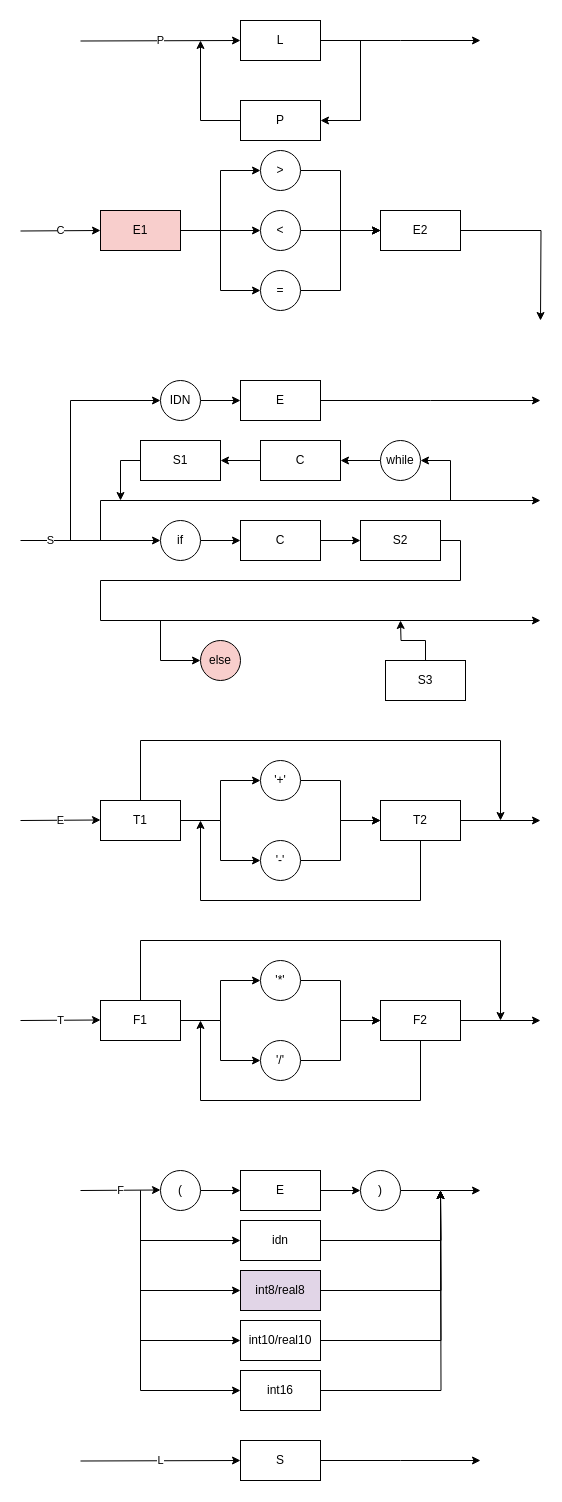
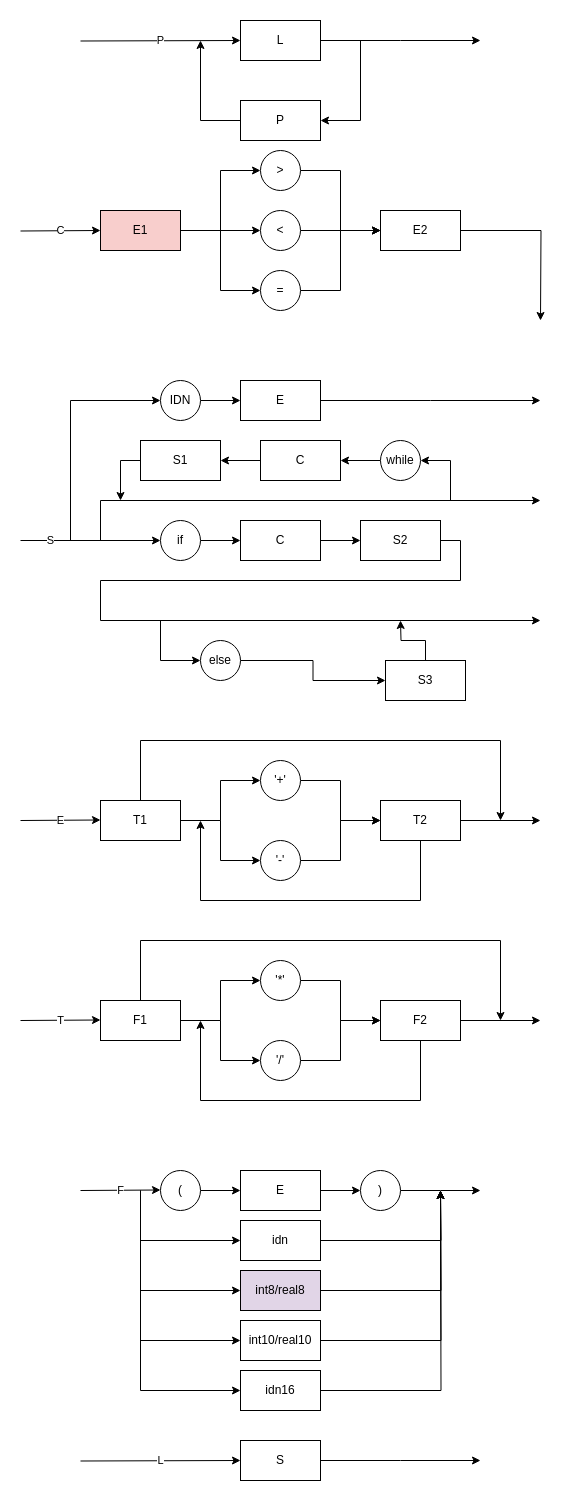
  <mxCell id="0" />
  <mxCell id="1" parent="0" />
  <mxCell id="2" style="edgeStyle=orthogonalEdgeStyle;rounded=0;orthogonalLoop=1;jettySize=auto;html=1;entryX=0;entryY=0.5;entryDx=0;entryDy=0;" parent="1" source="3" target="10" edge="1"><mxGeometry relative="1" as="geometry" /></mxCell>
  <mxCell id="3" value="'+'" style="ellipse;whiteSpace=wrap;html=1;aspect=fixed;" parent="1" vertex="1"><mxGeometry x="260" y="760" width="40" height="40" as="geometry" /></mxCell>
  <mxCell id="4" style="edgeStyle=orthogonalEdgeStyle;rounded=0;orthogonalLoop=1;jettySize=auto;html=1;exitX=0.5;exitY=0;exitDx=0;exitDy=0;" parent="1" source="7" edge="1"><mxGeometry relative="1" as="geometry"><mxPoint x="500" y="820" as="targetPoint" /><Array as="points"><mxPoint x="140" y="740" /><mxPoint x="500" y="740" /></Array></mxGeometry></mxCell>
  <mxCell id="5" style="edgeStyle=orthogonalEdgeStyle;rounded=0;orthogonalLoop=1;jettySize=auto;html=1;entryX=0;entryY=0.5;entryDx=0;entryDy=0;" parent="1" source="7" target="3" edge="1"><mxGeometry relative="1" as="geometry" /></mxCell>
  <mxCell id="6" style="edgeStyle=orthogonalEdgeStyle;rounded=0;orthogonalLoop=1;jettySize=auto;html=1;entryX=0;entryY=0.5;entryDx=0;entryDy=0;" parent="1" source="7" target="12" edge="1"><mxGeometry relative="1" as="geometry" /></mxCell>
  <mxCell id="7" value="T1" style="rounded=0;whiteSpace=wrap;html=1;" parent="1" vertex="1"><mxGeometry x="100" y="800" width="80" height="40" as="geometry" /></mxCell>
  <mxCell id="8" value="E" style="endArrow=classic;html=1;rounded=0;" parent="1" edge="1"><mxGeometry width="50" height="50" relative="1" as="geometry"><mxPoint x="20" y="820" as="sourcePoint" /><mxPoint x="100" y="819.5" as="targetPoint" /></mxGeometry></mxCell>
  <mxCell id="9" style="edgeStyle=orthogonalEdgeStyle;rounded=0;orthogonalLoop=1;jettySize=auto;html=1;" parent="1" source="10" edge="1"><mxGeometry relative="1" as="geometry"><mxPoint x="200" y="820" as="targetPoint" /><Array as="points"><mxPoint x="420" y="900" /><mxPoint x="200" y="900" /></Array></mxGeometry></mxCell>
  <mxCell id="10" value="T2" style="rounded=0;whiteSpace=wrap;html=1;" parent="1" vertex="1"><mxGeometry x="380" y="800" width="80" height="40" as="geometry" /></mxCell>
  <mxCell id="11" style="edgeStyle=orthogonalEdgeStyle;rounded=0;orthogonalLoop=1;jettySize=auto;html=1;" parent="1" source="12" edge="1"><mxGeometry relative="1" as="geometry"><mxPoint x="380" y="820" as="targetPoint" /><Array as="points"><mxPoint x="340" y="860" /><mxPoint x="340" y="820" /></Array></mxGeometry></mxCell>
  <mxCell id="12" value="'-'" style="ellipse;whiteSpace=wrap;html=1;aspect=fixed;" parent="1" vertex="1"><mxGeometry x="260" y="840" width="40" height="40" as="geometry" /></mxCell>
  <mxCell id="13" value="" style="endArrow=classic;html=1;rounded=0;" parent="1" edge="1"><mxGeometry width="50" height="50" relative="1" as="geometry"><mxPoint x="460" y="820" as="sourcePoint" /><mxPoint x="540" y="820" as="targetPoint" /></mxGeometry></mxCell>
  <mxCell id="14" style="edgeStyle=orthogonalEdgeStyle;rounded=0;orthogonalLoop=1;jettySize=auto;html=1;entryX=0;entryY=0.5;entryDx=0;entryDy=0;" parent="1" source="15" target="22" edge="1"><mxGeometry relative="1" as="geometry" /></mxCell>
  <mxCell id="15" value="'*'" style="ellipse;whiteSpace=wrap;html=1;aspect=fixed;" parent="1" vertex="1"><mxGeometry x="260" y="960" width="40" height="40" as="geometry" /></mxCell>
  <mxCell id="16" style="edgeStyle=orthogonalEdgeStyle;rounded=0;orthogonalLoop=1;jettySize=auto;html=1;exitX=0.5;exitY=0;exitDx=0;exitDy=0;" parent="1" source="19" edge="1"><mxGeometry relative="1" as="geometry"><mxPoint x="500" y="1020" as="targetPoint" /><Array as="points"><mxPoint x="140" y="940" /><mxPoint x="500" y="940" /></Array></mxGeometry></mxCell>
  <mxCell id="17" style="edgeStyle=orthogonalEdgeStyle;rounded=0;orthogonalLoop=1;jettySize=auto;html=1;entryX=0;entryY=0.5;entryDx=0;entryDy=0;" parent="1" source="19" target="15" edge="1"><mxGeometry relative="1" as="geometry" /></mxCell>
  <mxCell id="18" style="edgeStyle=orthogonalEdgeStyle;rounded=0;orthogonalLoop=1;jettySize=auto;html=1;entryX=0;entryY=0.5;entryDx=0;entryDy=0;" parent="1" source="19" target="24" edge="1"><mxGeometry relative="1" as="geometry" /></mxCell>
  <mxCell id="19" value="F1" style="rounded=0;whiteSpace=wrap;html=1;" parent="1" vertex="1"><mxGeometry x="100" y="1000" width="80" height="40" as="geometry" /></mxCell>
  <mxCell id="20" value="T" style="endArrow=classic;html=1;rounded=0;" parent="1" edge="1"><mxGeometry width="50" height="50" relative="1" as="geometry"><mxPoint x="20" y="1020" as="sourcePoint" /><mxPoint x="100" y="1019.5" as="targetPoint" /></mxGeometry></mxCell>
  <mxCell id="21" style="edgeStyle=orthogonalEdgeStyle;rounded=0;orthogonalLoop=1;jettySize=auto;html=1;" parent="1" source="22" edge="1"><mxGeometry relative="1" as="geometry"><mxPoint x="200" y="1020" as="targetPoint" /><Array as="points"><mxPoint x="420" y="1100" /><mxPoint x="200" y="1100" /></Array></mxGeometry></mxCell>
  <mxCell id="22" value="F2" style="rounded=0;whiteSpace=wrap;html=1;" parent="1" vertex="1"><mxGeometry x="380" y="1000" width="80" height="40" as="geometry" /></mxCell>
  <mxCell id="23" style="edgeStyle=orthogonalEdgeStyle;rounded=0;orthogonalLoop=1;jettySize=auto;html=1;" parent="1" source="24" edge="1"><mxGeometry relative="1" as="geometry"><mxPoint x="380" y="1020" as="targetPoint" /><Array as="points"><mxPoint x="340" y="1060" /><mxPoint x="340" y="1020" /></Array></mxGeometry></mxCell>
  <mxCell id="24" value="'/'" style="ellipse;whiteSpace=wrap;html=1;aspect=fixed;" parent="1" vertex="1"><mxGeometry x="260" y="1040" width="40" height="40" as="geometry" /></mxCell>
  <mxCell id="25" value="" style="endArrow=classic;html=1;rounded=0;" parent="1" edge="1"><mxGeometry width="50" height="50" relative="1" as="geometry"><mxPoint x="460" y="1020" as="sourcePoint" /><mxPoint x="540" y="1020" as="targetPoint" /></mxGeometry></mxCell>
  <mxCell id="26" value="S" style="endArrow=classic;html=1;rounded=0;entryX=0;entryY=0.5;entryDx=0;entryDy=0;" parent="1" target="28" edge="1"><mxGeometry x="-0.571" width="50" height="50" relative="1" as="geometry"><mxPoint x="20" y="540" as="sourcePoint" /><mxPoint x="100" y="539.5" as="targetPoint" /><mxPoint as="offset" /></mxGeometry></mxCell>
  <mxCell id="27" style="edgeStyle=orthogonalEdgeStyle;rounded=0;orthogonalLoop=1;jettySize=auto;html=1;entryX=0;entryY=0.5;entryDx=0;entryDy=0;" parent="1" source="28" target="30" edge="1"><mxGeometry relative="1" as="geometry" /></mxCell>
  <mxCell id="28" value="if" style="ellipse;whiteSpace=wrap;html=1;aspect=fixed;" parent="1" vertex="1"><mxGeometry x="160" y="520" width="40" height="40" as="geometry" /></mxCell>
  <mxCell id="29" style="edgeStyle=orthogonalEdgeStyle;rounded=0;orthogonalLoop=1;jettySize=auto;html=1;entryX=0;entryY=0.5;entryDx=0;entryDy=0;" parent="1" source="30" target="32" edge="1"><mxGeometry relative="1" as="geometry" /></mxCell>
  <mxCell id="30" value="C" style="rounded=0;whiteSpace=wrap;html=1;" parent="1" vertex="1"><mxGeometry x="240" y="520" width="80" height="40" as="geometry" /></mxCell>
  <mxCell id="31" style="edgeStyle=orthogonalEdgeStyle;rounded=0;orthogonalLoop=1;jettySize=auto;html=1;exitX=1;exitY=0.5;exitDx=0;exitDy=0;" parent="1" source="32" edge="1"><mxGeometry relative="1" as="geometry"><mxPoint x="540" y="620" as="targetPoint" /><Array as="points"><mxPoint x="460" y="540" /><mxPoint x="460" y="580" /><mxPoint x="100" y="580" /><mxPoint x="100" y="620" /></Array></mxGeometry></mxCell>
  <mxCell id="32" value="S2" style="rounded=0;whiteSpace=wrap;html=1;" parent="1" vertex="1"><mxGeometry x="360" y="520" width="80" height="40" as="geometry" /></mxCell>
- <mxCell id="34" value="else" style="ellipse;whiteSpace=wrap;html=1;aspect=fixed;fillColor=#f8cecc;" parent="1" vertex="1"><mxGeometry x="200" y="640" width="40" height="40" as="geometry" /></mxCell>
+ <mxCell id="33" style="edgeStyle=orthogonalEdgeStyle;rounded=0;orthogonalLoop=1;jettySize=auto;html=1;entryX=0;entryY=0.5;entryDx=0;entryDy=0;" parent="1" source="34" target="37" edge="1"><mxGeometry relative="1" as="geometry" /></mxCell>
+ <mxCell id="34" value="else" style="ellipse;whiteSpace=wrap;html=1;aspect=fixed;" parent="1" vertex="1"><mxGeometry x="200" y="640" width="40" height="40" as="geometry" /></mxCell>
  <mxCell id="35" value="" style="endArrow=classic;html=1;rounded=0;entryX=0;entryY=0.5;entryDx=0;entryDy=0;" parent="1" target="34" edge="1"><mxGeometry width="50" height="50" relative="1" as="geometry"><mxPoint x="160" y="620" as="sourcePoint" /><mxPoint x="350" y="540" as="targetPoint" /><Array as="points"><mxPoint x="160" y="660" /></Array></mxGeometry></mxCell>
  <mxCell id="36" style="edgeStyle=orthogonalEdgeStyle;rounded=0;orthogonalLoop=1;jettySize=auto;html=1;" parent="1" source="37" edge="1"><mxGeometry relative="1" as="geometry"><mxPoint x="400" y="620" as="targetPoint" /></mxGeometry></mxCell>
  <mxCell id="37" value="S3" style="rounded=0;whiteSpace=wrap;html=1;" parent="1" vertex="1"><mxGeometry x="385" y="660" width="80" height="40" as="geometry" /></mxCell>
  <mxCell id="38" style="edgeStyle=orthogonalEdgeStyle;rounded=0;orthogonalLoop=1;jettySize=auto;html=1;exitX=0;exitY=0.5;exitDx=0;exitDy=0;entryX=1;entryY=0.5;entryDx=0;entryDy=0;" parent="1" source="39" target="41" edge="1"><mxGeometry relative="1" as="geometry" /></mxCell>
  <mxCell id="39" value="while" style="ellipse;whiteSpace=wrap;html=1;aspect=fixed;" parent="1" vertex="1"><mxGeometry x="380" y="440" width="40" height="40" as="geometry" /></mxCell>
  <mxCell id="40" style="edgeStyle=orthogonalEdgeStyle;rounded=0;orthogonalLoop=1;jettySize=auto;html=1;" parent="1" source="41" target="43" edge="1"><mxGeometry relative="1" as="geometry" /></mxCell>
  <mxCell id="41" value="C" style="rounded=0;whiteSpace=wrap;html=1;" parent="1" vertex="1"><mxGeometry x="260" y="440" width="80" height="40" as="geometry" /></mxCell>
  <mxCell id="42" style="edgeStyle=orthogonalEdgeStyle;rounded=0;orthogonalLoop=1;jettySize=auto;html=1;" parent="1" source="43" edge="1"><mxGeometry relative="1" as="geometry"><mxPoint x="120" y="500" as="targetPoint" /><Array as="points"><mxPoint x="120" y="460" /></Array></mxGeometry></mxCell>
  <mxCell id="43" value="S1" style="rounded=0;whiteSpace=wrap;html=1;" parent="1" vertex="1"><mxGeometry x="140" y="440" width="80" height="40" as="geometry" /></mxCell>
  <mxCell id="44" value="" style="endArrow=classic;html=1;rounded=0;" parent="1" edge="1"><mxGeometry width="50" height="50" relative="1" as="geometry"><mxPoint x="100" y="500" as="sourcePoint" /><mxPoint x="540" y="500" as="targetPoint" /></mxGeometry></mxCell>
  <mxCell id="45" value="" style="endArrow=none;html=1;rounded=0;" parent="1" edge="1"><mxGeometry width="50" height="50" relative="1" as="geometry"><mxPoint x="100" y="540" as="sourcePoint" /><mxPoint x="100" y="500" as="targetPoint" /></mxGeometry></mxCell>
  <mxCell id="46" value="" style="endArrow=classic;html=1;rounded=0;entryX=1;entryY=0.5;entryDx=0;entryDy=0;" parent="1" target="39" edge="1"><mxGeometry width="50" height="50" relative="1" as="geometry"><mxPoint x="450" y="500" as="sourcePoint" /><mxPoint x="290" y="540" as="targetPoint" /><Array as="points"><mxPoint x="450" y="460" /></Array></mxGeometry></mxCell>
  <mxCell id="47" value="C" style="endArrow=classic;html=1;rounded=0;" parent="1" edge="1"><mxGeometry width="50" height="50" relative="1" as="geometry"><mxPoint x="20" y="230.5" as="sourcePoint" /><mxPoint x="100" y="230" as="targetPoint" /></mxGeometry></mxCell>
  <mxCell id="48" style="edgeStyle=orthogonalEdgeStyle;rounded=0;orthogonalLoop=1;jettySize=auto;html=1;entryX=0;entryY=0.5;entryDx=0;entryDy=0;" parent="1" source="51" target="53" edge="1"><mxGeometry relative="1" as="geometry"><mxPoint x="240" y="180" as="targetPoint" /></mxGeometry></mxCell>
  <mxCell id="49" style="edgeStyle=orthogonalEdgeStyle;rounded=0;orthogonalLoop=1;jettySize=auto;html=1;entryX=0;entryY=0.5;entryDx=0;entryDy=0;" parent="1" source="51" target="57" edge="1"><mxGeometry relative="1" as="geometry" /></mxCell>
  <mxCell id="50" style="edgeStyle=orthogonalEdgeStyle;rounded=0;orthogonalLoop=1;jettySize=auto;html=1;" parent="1" source="51" target="55" edge="1"><mxGeometry relative="1" as="geometry" /></mxCell>
  <mxCell id="51" value="E1" style="rounded=0;whiteSpace=wrap;html=1;fillColor=#f8cecc;" parent="1" vertex="1"><mxGeometry x="100" y="210" width="80" height="40" as="geometry" /></mxCell>
  <mxCell id="52" style="edgeStyle=orthogonalEdgeStyle;rounded=0;orthogonalLoop=1;jettySize=auto;html=1;entryX=0;entryY=0.5;entryDx=0;entryDy=0;" parent="1" source="53" target="59" edge="1"><mxGeometry relative="1" as="geometry" /></mxCell>
  <mxCell id="53" value="&amp;gt;" style="ellipse;whiteSpace=wrap;html=1;aspect=fixed;" parent="1" vertex="1"><mxGeometry x="260" y="150" width="40" height="40" as="geometry" /></mxCell>
  <mxCell id="54" style="edgeStyle=orthogonalEdgeStyle;rounded=0;orthogonalLoop=1;jettySize=auto;html=1;" parent="1" source="55" edge="1"><mxGeometry relative="1" as="geometry"><mxPoint x="380" y="230" as="targetPoint" /></mxGeometry></mxCell>
  <mxCell id="55" value="&amp;lt;" style="ellipse;whiteSpace=wrap;html=1;aspect=fixed;" parent="1" vertex="1"><mxGeometry x="260" y="210" width="40" height="40" as="geometry" /></mxCell>
  <mxCell id="56" style="edgeStyle=orthogonalEdgeStyle;rounded=0;orthogonalLoop=1;jettySize=auto;html=1;" parent="1" source="57" edge="1"><mxGeometry relative="1" as="geometry"><mxPoint x="380" y="230" as="targetPoint" /><Array as="points"><mxPoint x="340" y="290" /><mxPoint x="340" y="230" /></Array></mxGeometry></mxCell>
  <mxCell id="57" value="=" style="ellipse;whiteSpace=wrap;html=1;aspect=fixed;" parent="1" vertex="1"><mxGeometry x="260" y="270" width="40" height="40" as="geometry" /></mxCell>
  <mxCell id="58" style="edgeStyle=orthogonalEdgeStyle;rounded=0;orthogonalLoop=1;jettySize=auto;html=1;exitX=1;exitY=0.5;exitDx=0;exitDy=0;" parent="1" source="59" edge="1"><mxGeometry relative="1" as="geometry"><mxPoint x="540" y="320" as="targetPoint" /></mxGeometry></mxCell>
  <mxCell id="59" value="E2" style="rounded=0;whiteSpace=wrap;html=1;" parent="1" vertex="1"><mxGeometry x="380" y="210" width="80" height="40" as="geometry" /></mxCell>
  <mxCell id="60" value="F" style="endArrow=classic;html=1;rounded=0;" parent="1" edge="1"><mxGeometry width="50" height="50" relative="1" as="geometry"><mxPoint x="80" y="1190" as="sourcePoint" /><mxPoint x="160" y="1189.5" as="targetPoint" /></mxGeometry></mxCell>
  <mxCell id="61" style="edgeStyle=orthogonalEdgeStyle;rounded=0;orthogonalLoop=1;jettySize=auto;html=1;entryX=0;entryY=0.5;entryDx=0;entryDy=0;" parent="1" source="62" target="64" edge="1"><mxGeometry relative="1" as="geometry" /></mxCell>
  <mxCell id="62" value="(" style="ellipse;whiteSpace=wrap;html=1;aspect=fixed;" parent="1" vertex="1"><mxGeometry x="160" y="1170" width="40" height="40" as="geometry" /></mxCell>
  <mxCell id="63" style="edgeStyle=orthogonalEdgeStyle;rounded=0;orthogonalLoop=1;jettySize=auto;html=1;entryX=0;entryY=0.5;entryDx=0;entryDy=0;" parent="1" source="64" target="66" edge="1"><mxGeometry relative="1" as="geometry" /></mxCell>
  <mxCell id="64" value="E" style="rounded=0;whiteSpace=wrap;html=1;" parent="1" vertex="1"><mxGeometry x="240" y="1170" width="80" height="40" as="geometry" /></mxCell>
  <mxCell id="65" style="edgeStyle=orthogonalEdgeStyle;rounded=0;orthogonalLoop=1;jettySize=auto;html=1;exitX=1;exitY=0.5;exitDx=0;exitDy=0;" parent="1" source="66" edge="1"><mxGeometry relative="1" as="geometry"><mxPoint x="480" y="1190" as="targetPoint" /></mxGeometry></mxCell>
  <mxCell id="66" value=")" style="ellipse;whiteSpace=wrap;html=1;aspect=fixed;" parent="1" vertex="1"><mxGeometry x="360" y="1170" width="40" height="40" as="geometry" /></mxCell>
  <mxCell id="67" style="edgeStyle=orthogonalEdgeStyle;rounded=0;orthogonalLoop=1;jettySize=auto;html=1;" parent="1" source="68" edge="1"><mxGeometry relative="1" as="geometry"><mxPoint x="440" y="1190" as="targetPoint" /></mxGeometry></mxCell>
  <mxCell id="68" value="idn" style="rounded=0;whiteSpace=wrap;html=1;" parent="1" vertex="1"><mxGeometry x="240" y="1220" width="80" height="40" as="geometry" /></mxCell>
  <mxCell id="69" style="edgeStyle=orthogonalEdgeStyle;rounded=0;orthogonalLoop=1;jettySize=auto;html=1;exitX=1;exitY=0.5;exitDx=0;exitDy=0;" parent="1" source="70" edge="1"><mxGeometry relative="1" as="geometry"><mxPoint x="440" y="1190" as="targetPoint" /></mxGeometry></mxCell>
  <mxCell id="70" value="int8/real8" style="rounded=0;whiteSpace=wrap;html=1;fillColor=#e1d5e7;" parent="1" vertex="1"><mxGeometry x="240" y="1270" width="80" height="40" as="geometry" /></mxCell>
  <mxCell id="71" style="edgeStyle=orthogonalEdgeStyle;rounded=0;orthogonalLoop=1;jettySize=auto;html=1;" parent="1" source="72" edge="1"><mxGeometry relative="1" as="geometry"><mxPoint x="440" y="1190" as="targetPoint" /></mxGeometry></mxCell>
  <mxCell id="72" value="int10/real10" style="rounded=0;whiteSpace=wrap;html=1;" parent="1" vertex="1"><mxGeometry x="240" y="1320" width="80" height="40" as="geometry" /></mxCell>
  <mxCell id="73" value="" style="endArrow=classic;html=1;rounded=0;entryX=0;entryY=0.5;entryDx=0;entryDy=0;" parent="1" target="68" edge="1"><mxGeometry width="50" height="50" relative="1" as="geometry"><mxPoint x="140" y="1190" as="sourcePoint" /><mxPoint x="200" y="1250" as="targetPoint" /><Array as="points"><mxPoint x="140" y="1240" /></Array></mxGeometry></mxCell>
  <mxCell id="74" value="" style="endArrow=classic;html=1;rounded=0;entryX=0;entryY=0.5;entryDx=0;entryDy=0;" parent="1" target="70" edge="1"><mxGeometry width="50" height="50" relative="1" as="geometry"><mxPoint x="140" y="1190" as="sourcePoint" /><mxPoint x="200" y="1250" as="targetPoint" /><Array as="points"><mxPoint x="140" y="1290" /></Array></mxGeometry></mxCell>
  <mxCell id="75" style="edgeStyle=orthogonalEdgeStyle;rounded=0;orthogonalLoop=1;jettySize=auto;html=1;" parent="1" source="76" edge="1"><mxGeometry relative="1" as="geometry"><mxPoint x="440" y="1190" as="targetPoint" /></mxGeometry></mxCell>
- <mxCell id="76" value="int16" style="rounded=0;whiteSpace=wrap;html=1;" parent="1" vertex="1"><mxGeometry x="240" y="1370" width="80" height="40" as="geometry" /></mxCell>
+ <mxCell id="76" value="idn16" style="rounded=0;whiteSpace=wrap;html=1;" parent="1" vertex="1"><mxGeometry x="240" y="1370" width="80" height="40" as="geometry" /></mxCell>
  <mxCell id="77" value="" style="endArrow=classic;html=1;rounded=0;entryX=0;entryY=0.5;entryDx=0;entryDy=0;" parent="1" edge="1"><mxGeometry width="50" height="50" relative="1" as="geometry"><mxPoint x="140" y="1240" as="sourcePoint" /><mxPoint x="240" y="1340" as="targetPoint" /><Array as="points"><mxPoint x="140" y="1340" /></Array></mxGeometry></mxCell>
  <mxCell id="78" value="" style="endArrow=classic;html=1;rounded=0;entryX=0;entryY=0.5;entryDx=0;entryDy=0;" parent="1" edge="1"><mxGeometry width="50" height="50" relative="1" as="geometry"><mxPoint x="140" y="1290" as="sourcePoint" /><mxPoint x="240" y="1390" as="targetPoint" /><Array as="points"><mxPoint x="140" y="1390" /></Array></mxGeometry></mxCell>
  <mxCell id="79" value="P" style="endArrow=classic;html=1;rounded=0;entryX=0;entryY=0.5;entryDx=0;entryDy=0;" parent="1" target="81" edge="1"><mxGeometry width="50" height="50" relative="1" as="geometry"><mxPoint x="80" y="40.5" as="sourcePoint" /><mxPoint x="160" y="40" as="targetPoint" /></mxGeometry></mxCell>
  <mxCell id="80" style="edgeStyle=orthogonalEdgeStyle;rounded=0;orthogonalLoop=1;jettySize=auto;html=1;" parent="1" source="81" edge="1"><mxGeometry relative="1" as="geometry"><mxPoint x="480" y="40" as="targetPoint" /></mxGeometry></mxCell>
  <mxCell id="81" value="L" style="rounded=0;whiteSpace=wrap;html=1;" parent="1" vertex="1"><mxGeometry x="240" y="20" width="80" height="40" as="geometry" /></mxCell>
  <mxCell id="82" style="edgeStyle=orthogonalEdgeStyle;rounded=0;orthogonalLoop=1;jettySize=auto;html=1;" parent="1" source="83" edge="1"><mxGeometry relative="1" as="geometry"><mxPoint x="200" y="40" as="targetPoint" /><Array as="points"><mxPoint x="200" y="120" /><mxPoint x="200" y="40" /></Array></mxGeometry></mxCell>
  <mxCell id="83" value="P" style="rounded=0;whiteSpace=wrap;html=1;" parent="1" vertex="1"><mxGeometry x="240" y="100" width="80" height="40" as="geometry" /></mxCell>
  <mxCell id="84" value="" style="endArrow=classic;html=1;rounded=0;entryX=1;entryY=0.5;entryDx=0;entryDy=0;" parent="1" target="83" edge="1"><mxGeometry width="50" height="50" relative="1" as="geometry"><mxPoint x="360" y="40" as="sourcePoint" /><mxPoint x="260" y="0" as="targetPoint" /><Array as="points"><mxPoint x="360" y="120" /></Array></mxGeometry></mxCell>
  <mxCell id="85" value="L" style="endArrow=classic;html=1;rounded=0;entryX=0;entryY=0.5;entryDx=0;entryDy=0;" parent="1" target="87" edge="1"><mxGeometry width="50" height="50" relative="1" as="geometry"><mxPoint x="80" y="1460.5" as="sourcePoint" /><mxPoint x="160" y="1460" as="targetPoint" /></mxGeometry></mxCell>
  <mxCell id="86" style="edgeStyle=orthogonalEdgeStyle;rounded=0;orthogonalLoop=1;jettySize=auto;html=1;" parent="1" source="87" edge="1"><mxGeometry relative="1" as="geometry"><mxPoint x="480" y="1460" as="targetPoint" /></mxGeometry></mxCell>
  <mxCell id="87" value="S" style="rounded=0;whiteSpace=wrap;html=1;" parent="1" vertex="1"><mxGeometry x="240" y="1440" width="80" height="40" as="geometry" /></mxCell>
  <mxCell id="88" value="" style="endArrow=classic;html=1;rounded=0;" parent="1" edge="1"><mxGeometry width="50" height="50" relative="1" as="geometry"><mxPoint x="70" y="540" as="sourcePoint" /><mxPoint x="160" y="400" as="targetPoint" /><Array as="points"><mxPoint x="70" y="400" /></Array></mxGeometry></mxCell>
  <mxCell id="89" style="edgeStyle=orthogonalEdgeStyle;rounded=0;orthogonalLoop=1;jettySize=auto;html=1;" parent="1" source="90" target="92" edge="1"><mxGeometry relative="1" as="geometry" /></mxCell>
  <mxCell id="90" value="IDN" style="ellipse;whiteSpace=wrap;html=1;aspect=fixed;" parent="1" vertex="1"><mxGeometry x="160" y="380" width="40" height="40" as="geometry" /></mxCell>
  <mxCell id="91" style="edgeStyle=orthogonalEdgeStyle;rounded=0;orthogonalLoop=1;jettySize=auto;html=1;" parent="1" source="92" edge="1"><mxGeometry relative="1" as="geometry"><mxPoint x="540" y="400" as="targetPoint" /></mxGeometry></mxCell>
  <mxCell id="92" value="E" style="rounded=0;whiteSpace=wrap;html=1;" parent="1" vertex="1"><mxGeometry x="240" y="380" width="80" height="40" as="geometry" /></mxCell>
